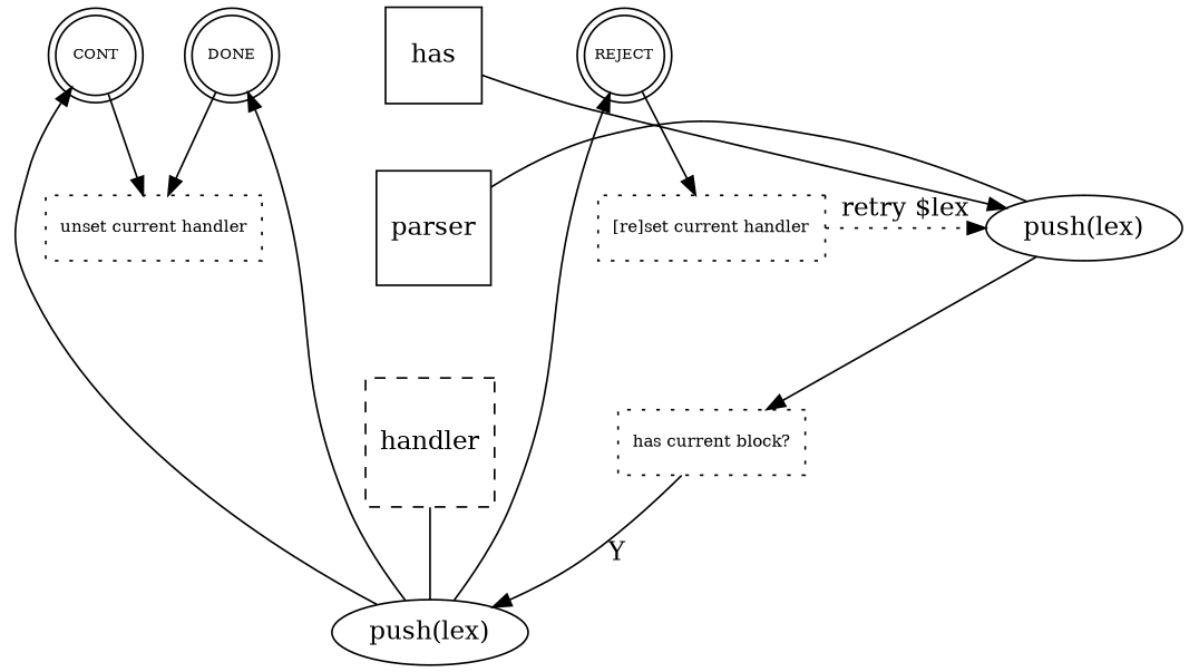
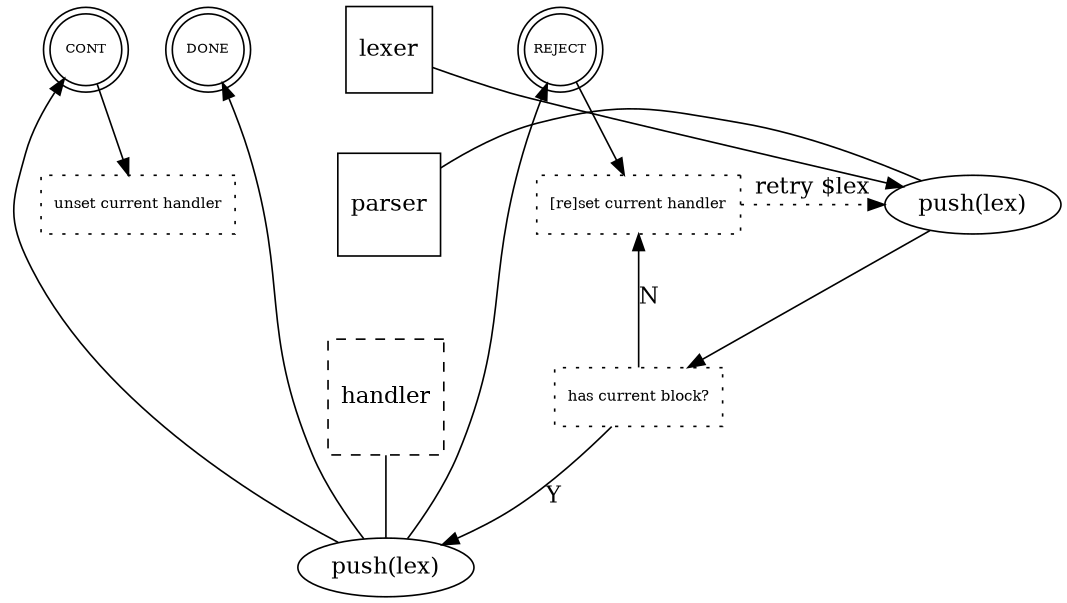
  digraph {
    rankdir=TB
    node [shape=doublecircle]
    n1 [fixedsize=true fontsize=8 height=0.50 label=CONT width=0.50]
    n2 [fixedsize=true fontsize=8 height=0.50 label=DONE width=0.50]
    n3 [fixedsize=true fontsize=8 height=0.50 label=REJECT width=0.50]
    n4 [label=parser shape=square]
    n5 [label="push(lex)" shape=""]
    n6 [fontsize=9 label="[re]set current handler" shape=rectangle style=dotted]
    n7 [fontsize=9 label="unset current handler" shape=rectangle style=dotted]
    n8 [label="push(lex)" shape=""]
    n9 [label=handler shape=square style=dashed]
    n10 [fontsize=9 label="has current block?" shape=rectangle style=dotted]
-   lexer [shape=square label=has]
+   lexer [shape=square]
    subgraph sub_1 {
      rank=same
      n1
      n2
      n3
    }
    subgraph sub_2 {
      rank=same
      n4
      n5
      n6
      n7
    }
    subgraph sub_3 {
      rank=same
      n8
    }
    n1 -> n7
-   n2 -> n7
    n3 -> n6
    n4 -> n5 [arrowhead=none]
    n4 -> n9 [style=invis]
    n5 -> n10
    n6 -> n5 [label="retry $lex" style=dotted]
    n8 -> n1
    n8 -> n2
    n8 -> n3
    n9 -> n8 [arrowhead=none]
+   n10 -> n6 [label=N]
    n10 -> n8 [label=Y]
    lexer -> n4 [style=invis]
    lexer -> n5 [constraint=false]
  }
